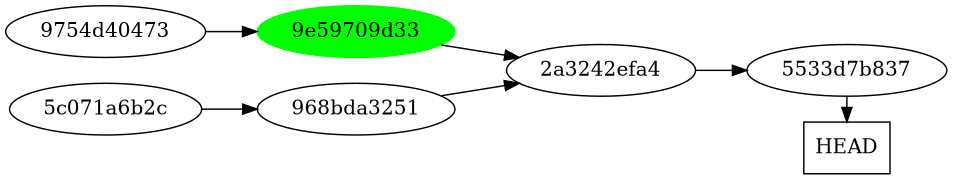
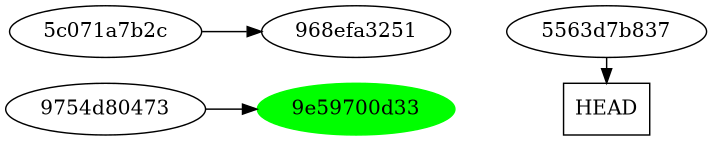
  digraph {
    fontname="DejaVu Serif"
    rankdir=LR
    node [fontname="DejaVu Serif"]
    edge [fontname="DejaVu Serif"]
    HEAD [shape=box]
-   "5563d7b837" [label="5533d7b837"]
-   "9e59700d33" [color=green style=filled label="9e59709d33"]
-   "2a3242efa4"
-   "5c071a6b2c"
-   "968bda3251"
-   "9754d40473"
+   "5563d7b837"
+   "9e59700d33" [color=green style=filled]
+   "5c071a6b2c" [label="5c071a7b2c"]
+   "968bda3251" [label="968efa3251"]
+   "9754d40473" [label="9754d80473"]
    subgraph sub_1 {
      rank=sink
      rankdir=DU
      HEAD
      "5563d7b837"
    }
    "5563d7b837" -> HEAD
-   "9e59700d33" -> "2a3242efa4"
-   "2a3242efa4" -> "5563d7b837"
    "5c071a6b2c" -> "968bda3251"
-   "968bda3251" -> "2a3242efa4"
    "9754d40473" -> "9e59700d33"
  }
